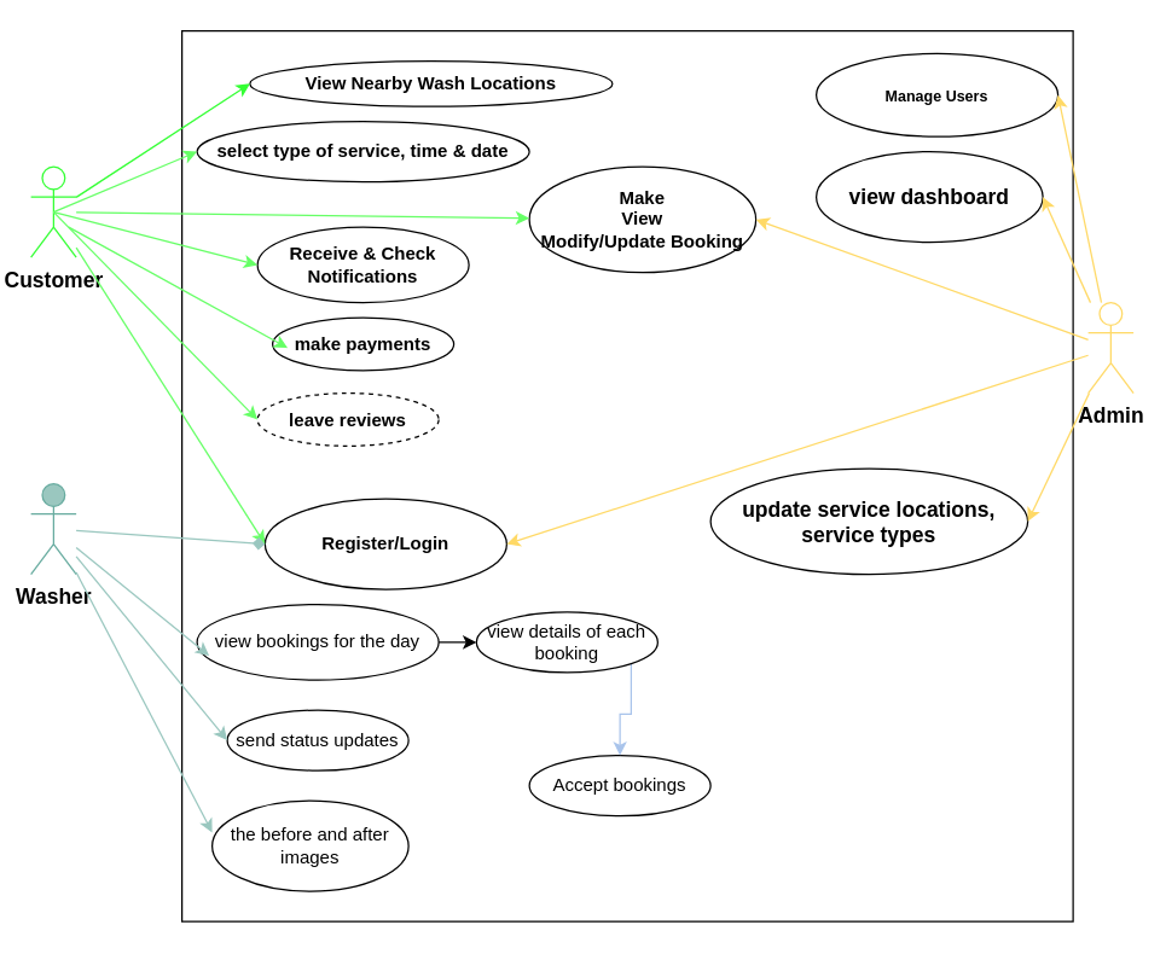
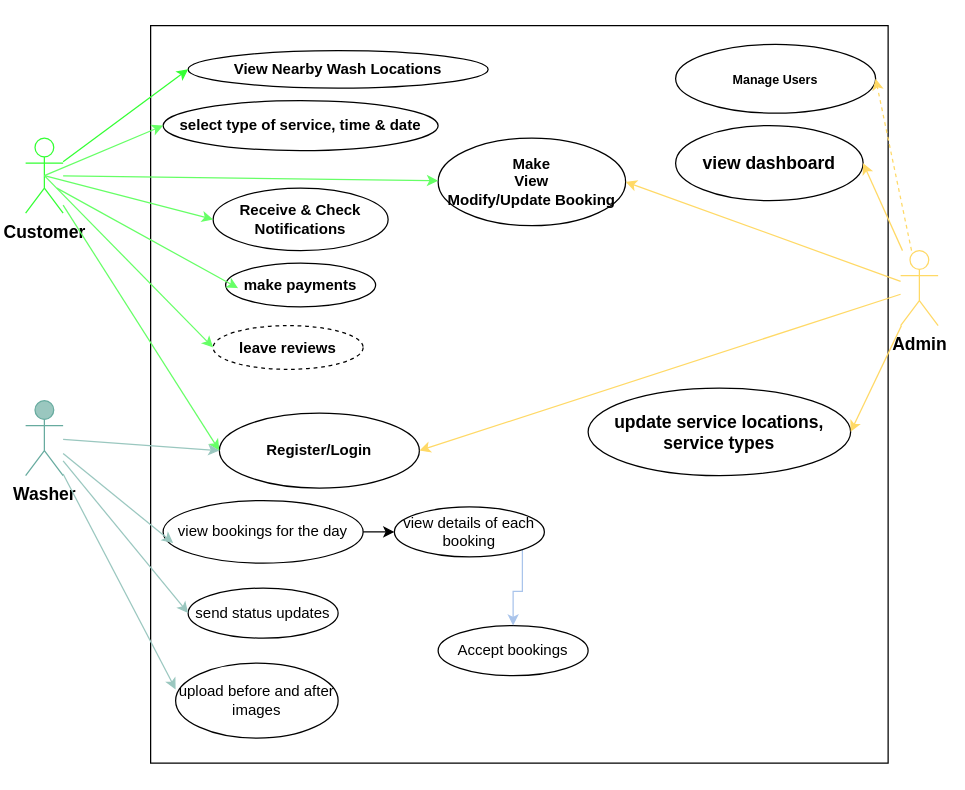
  <mxCell id="0" />
  <mxCell id="1" parent="0" />
  <mxCell id="2" value="&lt;b&gt;&lt;font style=&quot;font-size: 14px;&quot;&gt;Customer&lt;/font&gt;&lt;/b&gt;" style="shape=umlActor;verticalLabelPosition=bottom;verticalAlign=top;html=1;outlineConnect=0;strokeColor=#33FF33;" parent="1" vertex="1"><mxGeometry x="20" y="110" width="30" height="60" as="geometry" /></mxCell>
  <mxCell id="3" value="&lt;b&gt;&lt;font style=&quot;font-size: 14px;&quot;&gt;Washer&lt;/font&gt;&lt;/b&gt;" style="shape=umlActor;verticalLabelPosition=bottom;verticalAlign=top;html=1;outlineConnect=0;strokeColor=#67AB9F;fillColor=#9AC7BF;" parent="1" vertex="1"><mxGeometry x="20" y="320" width="30" height="60" as="geometry" /></mxCell>
  <mxCell id="4" value="&lt;b&gt;&lt;font style=&quot;font-size: 14px;&quot;&gt;Admin&lt;/font&gt;&lt;/b&gt;" style="shape=umlActor;verticalLabelPosition=bottom;verticalAlign=top;html=1;outlineConnect=0;strokeColor=#FFD966;" parent="1" vertex="1"><mxGeometry x="720" y="200" width="30" height="60" as="geometry" /></mxCell>
  <mxCell id="5" value="" style="whiteSpace=wrap;html=1;aspect=fixed;" parent="1" vertex="1"><mxGeometry x="120" y="20" width="590" height="590" as="geometry" /></mxCell>
  <mxCell id="6" value="&lt;b&gt;Register/Login&lt;/b&gt;" style="ellipse;whiteSpace=wrap;html=1;" parent="1" vertex="1"><mxGeometry x="175" y="330" width="160" height="60" as="geometry" /></mxCell>
  <mxCell id="7" value="" style="endArrow=classic;html=1;rounded=0;entryX=0;entryY=0.5;entryDx=0;entryDy=0;strokeColor=#66FF66;" parent="1" source="2" target="6" edge="1"><mxGeometry width="50" height="50" relative="1" as="geometry"><mxPoint x="70" y="170" as="sourcePoint" /><mxPoint x="290" y="60" as="targetPoint" /></mxGeometry></mxCell>
  <mxCell id="8" value="" style="endArrow=classic;html=1;rounded=0;entryX=1;entryY=0.5;entryDx=0;entryDy=0;strokeColor=#FFD966;" parent="1" source="4" target="6" edge="1"><mxGeometry width="50" height="50" relative="1" as="geometry"><mxPoint x="440" y="100" as="sourcePoint" /><mxPoint x="490" y="50" as="targetPoint" /></mxGeometry></mxCell>
- <mxCell id="9" value="" style="endArrow=diamond;html=1;rounded=0;entryX=0;entryY=0.5;entryDx=0;entryDy=0;strokeColor=#9AC7BF;" parent="1" source="3" target="6" edge="1"><mxGeometry width="50" height="50" relative="1" as="geometry"><mxPoint x="40" y="360" as="sourcePoint" /><mxPoint x="120" y="110" as="targetPoint" /></mxGeometry></mxCell>
+ <mxCell id="9" value="" style="endArrow=classic;html=1;rounded=0;entryX=0;entryY=0.5;entryDx=0;entryDy=0;strokeColor=#9AC7BF;" parent="1" source="3" target="6" edge="1"><mxGeometry width="50" height="50" relative="1" as="geometry"><mxPoint x="40" y="360" as="sourcePoint" /><mxPoint x="120" y="110" as="targetPoint" /></mxGeometry></mxCell>
  <mxCell id="10" value="&lt;b&gt;Make&lt;br&gt;View&lt;br&gt;Modify/Update Booking&lt;/b&gt;" style="ellipse;whiteSpace=wrap;html=1;" parent="1" vertex="1"><mxGeometry x="350" y="110" width="150" height="70" as="geometry" /></mxCell>
  <mxCell id="11" value="&lt;font style=&quot;font-size: 10px;&quot;&gt;&lt;b&gt;Manage Users&lt;/b&gt;&lt;/font&gt;" style="ellipse;whiteSpace=wrap;html=1;" parent="1" vertex="1"><mxGeometry x="540" y="35" width="160" height="55" as="geometry" /></mxCell>
  <mxCell id="12" value="&lt;b&gt;Receive &amp;amp; Check Notifications&lt;/b&gt;" style="ellipse;whiteSpace=wrap;html=1;" parent="1" vertex="1"><mxGeometry x="170" y="150" width="140" height="50" as="geometry" /></mxCell>
  <mxCell id="13" value="Accept bookings" style="ellipse;whiteSpace=wrap;html=1;" parent="1" vertex="1"><mxGeometry x="350" y="500" width="120" height="40" as="geometry" /></mxCell>
- <mxCell id="14" value="&lt;b&gt;View Nearby Wash Locations&lt;/b&gt;" style="ellipse;whiteSpace=wrap;html=1;" parent="1" vertex="1"><mxGeometry x="165" y="40" width="240" height="30" as="geometry" /></mxCell>
+ <mxCell id="14" value="&lt;b&gt;View Nearby Wash Locations&lt;/b&gt;" style="ellipse;whiteSpace=wrap;html=1;" parent="1" vertex="1"><mxGeometry x="150" y="40" width="240" height="30" as="geometry" /></mxCell>
  <mxCell id="15" value="" style="endArrow=classic;html=1;rounded=0;strokeColor=#66FF66;" parent="1" target="10" edge="1" source="2"><mxGeometry width="50" height="50" relative="1" as="geometry"><mxPoint x="50" y="130" as="sourcePoint" /><mxPoint x="240" y="170" as="targetPoint" /></mxGeometry></mxCell>
  <mxCell id="16" value="" style="endArrow=classic;html=1;rounded=0;entryX=1;entryY=0.5;entryDx=0;entryDy=0;strokeColor=#FFD966;" parent="1" target="10" edge="1" source="4"><mxGeometry width="50" height="50" relative="1" as="geometry"><mxPoint x="720" y="220" as="sourcePoint" /><mxPoint x="720" y="130" as="targetPoint" /></mxGeometry></mxCell>
  <mxCell id="17" value="" style="endArrow=classic;html=1;rounded=0;entryX=0;entryY=0.5;entryDx=0;entryDy=0;strokeColor=#33FF33;" parent="1" target="14" edge="1" source="2"><mxGeometry width="50" height="50" relative="1" as="geometry"><mxPoint x="50" y="130" as="sourcePoint" /><mxPoint x="180" y="80" as="targetPoint" /></mxGeometry></mxCell>
  <mxCell id="18" value="&lt;font style=&quot;font-size: 14px;&quot;&gt;&lt;b&gt;view dashboard&lt;/b&gt;&lt;/font&gt;" style="ellipse;whiteSpace=wrap;html=1;" vertex="1" parent="1"><mxGeometry x="540" y="100" width="150" height="60" as="geometry" /></mxCell>
  <mxCell id="19" value="&lt;font style=&quot;font-size: 12px;&quot;&gt;&lt;b style=&quot;&quot;&gt;select type of service, time &amp;amp; date&lt;/b&gt;&lt;/font&gt;" style="ellipse;whiteSpace=wrap;html=1;align=center;" vertex="1" parent="1"><mxGeometry x="130" y="80" width="220" height="40" as="geometry" /></mxCell>
  <mxCell id="20" style="edgeStyle=orthogonalEdgeStyle;rounded=0;orthogonalLoop=1;jettySize=auto;html=1;exitX=1;exitY=0.5;exitDx=0;exitDy=0;entryX=0;entryY=0.5;entryDx=0;entryDy=0;" edge="1" parent="1" source="21" target="23"><mxGeometry relative="1" as="geometry" /></mxCell>
  <mxCell id="21" value="view bookings for the day" style="ellipse;whiteSpace=wrap;html=1;" vertex="1" parent="1"><mxGeometry x="130" y="400" width="160" height="50" as="geometry" /></mxCell>
  <mxCell id="22" style="edgeStyle=orthogonalEdgeStyle;rounded=0;orthogonalLoop=1;jettySize=auto;html=1;exitX=1;exitY=1;exitDx=0;exitDy=0;strokeColor=#A9C4EB;" edge="1" parent="1" source="23" target="13"><mxGeometry relative="1" as="geometry" /></mxCell>
  <mxCell id="23" value="view details of each booking" style="ellipse;whiteSpace=wrap;html=1;" vertex="1" parent="1"><mxGeometry x="315" y="405" width="120" height="40" as="geometry" /></mxCell>
  <mxCell id="24" value="send status updates" style="ellipse;whiteSpace=wrap;html=1;" vertex="1" parent="1"><mxGeometry x="150" y="470" width="120" height="40" as="geometry" /></mxCell>
- <mxCell id="25" value="the before and after images" style="ellipse;whiteSpace=wrap;html=1;" vertex="1" parent="1"><mxGeometry x="140" y="530" width="130" height="60" as="geometry" /></mxCell>
+ <mxCell id="25" value="upload before and after images" style="ellipse;whiteSpace=wrap;html=1;" vertex="1" parent="1"><mxGeometry x="140" y="530" width="130" height="60" as="geometry" /></mxCell>
  <mxCell id="26" value="&lt;font style=&quot;font-size: 14px;&quot;&gt;&lt;b style=&quot;&quot;&gt;update service locations, service types&lt;/b&gt;&lt;/font&gt;" style="ellipse;whiteSpace=wrap;html=1;" vertex="1" parent="1"><mxGeometry x="470" y="310" width="210" height="70" as="geometry" /></mxCell>
  <mxCell id="27" value="" style="endArrow=classic;html=1;rounded=0;entryX=0;entryY=0.5;entryDx=0;entryDy=0;strokeColor=#9AC7BF;" edge="1" parent="1" source="3" target="24"><mxGeometry width="50" height="50" relative="1" as="geometry"><mxPoint x="60" y="350" as="sourcePoint" /><mxPoint x="195" y="300" as="targetPoint" /></mxGeometry></mxCell>
  <mxCell id="28" value="" style="endArrow=classic;html=1;rounded=0;entryX=0.05;entryY=0.68;entryDx=0;entryDy=0;strokeColor=#9AC7BF;entryPerimeter=0;" edge="1" parent="1" source="3" target="21"><mxGeometry width="50" height="50" relative="1" as="geometry"><mxPoint x="50" y="340" as="sourcePoint" /><mxPoint x="205" y="310" as="targetPoint" /></mxGeometry></mxCell>
  <mxCell id="29" value="" style="endArrow=classic;html=1;rounded=0;entryX=0;entryY=0.35;entryDx=0;entryDy=0;strokeColor=#9AC7BF;entryPerimeter=0;" edge="1" parent="1" source="3" target="25"><mxGeometry width="50" height="50" relative="1" as="geometry"><mxPoint x="60" y="350" as="sourcePoint" /><mxPoint x="160" y="495" as="targetPoint" /></mxGeometry></mxCell>
- <mxCell id="30" value="" style="endArrow=classic;html=1;rounded=0;entryX=1;entryY=0.5;entryDx=0;entryDy=0;strokeColor=#FFD966;" edge="1" parent="1" source="4" target="11"><mxGeometry width="50" height="50" relative="1" as="geometry"><mxPoint x="730" y="230" as="sourcePoint" /><mxPoint x="490" y="210" as="targetPoint" /></mxGeometry></mxCell>
+ <mxCell id="30" value="" style="endArrow=classic;html=1;rounded=0;entryX=1;entryY=0.5;entryDx=0;entryDy=0;strokeColor=#FFD966;dashed=1;" edge="1" parent="1" source="4" target="11"><mxGeometry width="50" height="50" relative="1" as="geometry"><mxPoint x="730" y="230" as="sourcePoint" /><mxPoint x="490" y="210" as="targetPoint" /></mxGeometry></mxCell>
  <mxCell id="31" value="" style="endArrow=classic;html=1;rounded=0;entryX=1;entryY=0.5;entryDx=0;entryDy=0;strokeColor=#FFD966;" edge="1" parent="1" source="4" target="18"><mxGeometry width="50" height="50" relative="1" as="geometry"><mxPoint x="740" y="240" as="sourcePoint" /><mxPoint x="500" y="220" as="targetPoint" /></mxGeometry></mxCell>
  <mxCell id="32" value="" style="endArrow=classic;html=1;rounded=0;entryX=1;entryY=0.5;entryDx=0;entryDy=0;strokeColor=#FFD966;" edge="1" parent="1" source="4" target="26"><mxGeometry width="50" height="50" relative="1" as="geometry"><mxPoint x="750" y="250" as="sourcePoint" /><mxPoint x="510" y="230" as="targetPoint" /></mxGeometry></mxCell>
  <mxCell id="33" value="" style="endArrow=classic;html=1;rounded=0;exitX=0.5;exitY=0.5;exitDx=0;exitDy=0;exitPerimeter=0;entryX=0;entryY=0.5;entryDx=0;entryDy=0;strokeColor=#66FF66;" edge="1" parent="1" source="2" target="12"><mxGeometry width="50" height="50" relative="1" as="geometry"><mxPoint x="60" y="140" as="sourcePoint" /><mxPoint x="195" y="300" as="targetPoint" /></mxGeometry></mxCell>
  <mxCell id="34" value="" style="endArrow=classic;html=1;rounded=0;strokeColor=#66FF66;entryX=0;entryY=0.5;entryDx=0;entryDy=0;exitX=0.5;exitY=0.5;exitDx=0;exitDy=0;exitPerimeter=0;" edge="1" parent="1" source="2" target="19"><mxGeometry width="50" height="50" relative="1" as="geometry"><mxPoint x="60" y="152" as="sourcePoint" /><mxPoint x="344" y="199" as="targetPoint" /></mxGeometry></mxCell>
  <mxCell id="35" value="&lt;b&gt;leave reviews&lt;/b&gt;" style="ellipse;whiteSpace=wrap;html=1;align=center;dashed=1;" vertex="1" parent="1"><mxGeometry x="170" y="260" width="120" height="35" as="geometry" /></mxCell>
  <mxCell id="36" value="" style="endArrow=classic;html=1;rounded=0;entryX=0;entryY=0.5;entryDx=0;entryDy=0;strokeColor=#66FF66;exitX=0.5;exitY=0.5;exitDx=0;exitDy=0;exitPerimeter=0;" edge="1" parent="1" source="2" target="35"><mxGeometry width="50" height="50" relative="1" as="geometry"><mxPoint x="60" y="165" as="sourcePoint" /><mxPoint x="195" y="300" as="targetPoint" /></mxGeometry></mxCell>
  <mxCell id="37" value="&lt;b&gt;make payments&lt;/b&gt;" style="ellipse;whiteSpace=wrap;html=1;align=center;" vertex="1" parent="1"><mxGeometry x="180" y="210" width="120" height="35" as="geometry" /></mxCell>
  <mxCell id="38" value="" style="endArrow=classic;html=1;rounded=0;strokeColor=#66FF66;exitX=0.5;exitY=0.5;exitDx=0;exitDy=0;exitPerimeter=0;" edge="1" parent="1"><mxGeometry width="50" height="50" relative="1" as="geometry"><mxPoint x="45" y="150" as="sourcePoint" /><mxPoint x="190" y="230" as="targetPoint" /></mxGeometry></mxCell>
